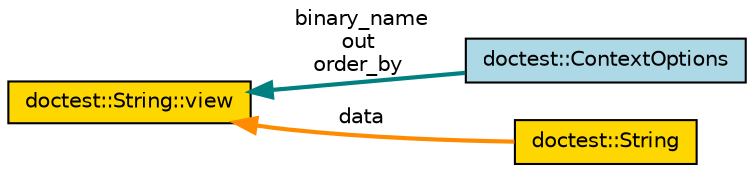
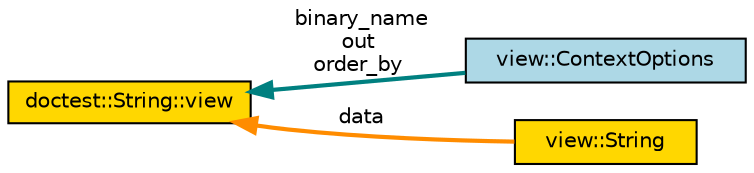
  digraph {
    rankdir=LR
    node [color=black fillcolor=gold fontname=Helvetica fontsize=10 shape=record style=filled]
    edge [dir=back fontname=Helvetica fontsize=10 labelfontname=Helvetica labelfontsize=10 style=bold]
-   n1 [fillcolor=lightblue fontcolor=black height=0.2 label="doctest::ContextOptions" width=0.4]
-   n2 [height=0.2 label="doctest::String" width=0.4]
+   n1 [fillcolor=lightblue fontcolor=black height=0.2 label="view::ContextOptions" width=0.4]
+   n2 [height=0.2 label="view::String" width=0.4]
    n3 [height=0.2 label="doctest::String::view" width=0.4]
    n3 -> n1 [color=teal label=" binary_name\nout\norder_by"]
    n3 -> n2 [color=darkorange label=" data"]
  }
